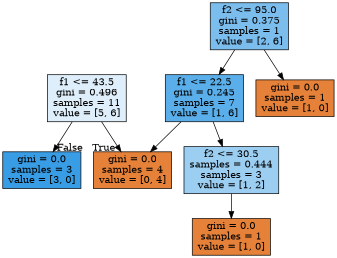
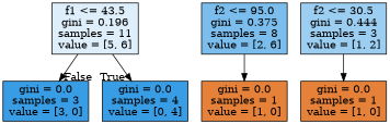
  digraph {
    node [color=black fillcolor="#399de5ff" shape=box style=filled]
-   n1 [fillcolor="#399de52a" label="f1 <= 43.5\ngini = 0.496\nsamples = 11\nvalue = [5, 6]"]
+   n1 [fillcolor="#399de52a" label="f1 <= 43.5\ngini = 0.196\nsamples = 11\nvalue = [5, 6]"]
    n2 [label="gini = 0.0\nsamples = 3\nvalue = [3, 0]"]
-   n3 [fillcolor="#e58139ff" label="gini = 0.0\nsamples = 4\nvalue = [0, 4]"]
-   n4 [fillcolor="#399de5aa" label="f2 <= 95.0\ngini = 0.375\nsamples = 1\nvalue = [2, 6]"]
-   n5 [fillcolor="#399de5d4" label="f1 <= 22.5\ngini = 0.245\nsamples = 7\nvalue = [1, 6]"]
+   n3 [label="gini = 0.0\nsamples = 4\nvalue = [0, 4]"]
+   n4 [fillcolor="#399de5aa" label="f2 <= 95.0\ngini = 0.375\nsamples = 8\nvalue = [2, 6]"]
    n6 [fillcolor="#e58139ff" label="gini = 0.0\nsamples = 1\nvalue = [1, 0]"]
-   n7 [fillcolor="#399de57f" label="f2 <= 30.5\nsamples = 0.444\nsamples = 3\nvalue = [1, 2]"]
+   n7 [fillcolor="#399de57f" label="f2 <= 30.5\ngini = 0.444\nsamples = 3\nvalue = [1, 2]"]
    n8 [fillcolor="#e58139ff" label="gini = 0.0\nsamples = 1\nvalue = [1, 0]"]
    n1 -> n2 [headlabel=False labelangle=-45 labeldistance=2.5]
    n1 -> n3 [headlabel=True labelangle=45 labeldistance=2.5]
-   n4 -> n5
    n4 -> n6
-   n5 -> n3
-   n5 -> n7
    n7 -> n8
  }
